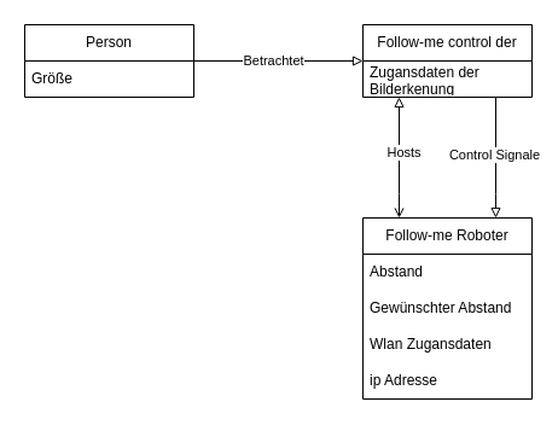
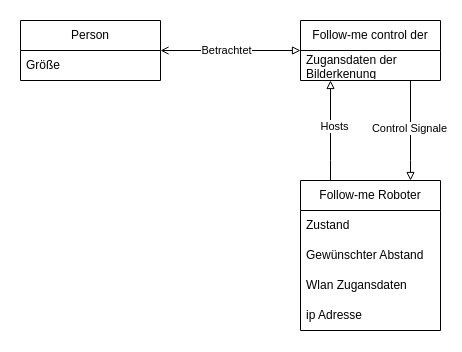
  <mxCell id="0" />
  <mxCell id="1" parent="0" />
  <mxCell id="2" value="Person" style="swimlane;fontStyle=0;childLayout=stackLayout;horizontal=1;startSize=30;horizontalStack=0;resizeParent=1;resizeParentMax=0;resizeLast=0;collapsible=1;marginBottom=0;whiteSpace=wrap;html=1;" parent="1" vertex="1"><mxGeometry x="20" y="20" width="140" height="60" as="geometry" /></mxCell>
  <mxCell id="3" value="Größe&amp;nbsp;" style="text;strokeColor=none;fillColor=none;align=left;verticalAlign=middle;spacingLeft=4;spacingRight=4;overflow=hidden;points=[[0,0.5],[1,0.5]];portConstraint=eastwest;rotatable=0;whiteSpace=wrap;html=1;" parent="2" vertex="1"><mxGeometry y="30" width="140" height="30" as="geometry" /></mxCell>
  <mxCell id="4" value="Follow-me Roboter" style="swimlane;fontStyle=0;childLayout=stackLayout;horizontal=1;startSize=30;horizontalStack=0;resizeParent=1;resizeParentMax=0;resizeLast=0;collapsible=1;marginBottom=0;whiteSpace=wrap;html=1;" parent="1" vertex="1"><mxGeometry x="300" y="180" width="140" height="150" as="geometry" /></mxCell>
- <mxCell id="5" value="Abstand" style="text;strokeColor=none;fillColor=none;align=left;verticalAlign=middle;spacingLeft=4;spacingRight=4;overflow=hidden;points=[[0,0.5],[1,0.5]];portConstraint=eastwest;rotatable=0;whiteSpace=wrap;html=1;" parent="4" vertex="1"><mxGeometry y="30" width="140" height="30" as="geometry" /></mxCell>
+ <mxCell id="5" value="Zustand" style="text;strokeColor=none;fillColor=none;align=left;verticalAlign=middle;spacingLeft=4;spacingRight=4;overflow=hidden;points=[[0,0.5],[1,0.5]];portConstraint=eastwest;rotatable=0;whiteSpace=wrap;html=1;" parent="4" vertex="1"><mxGeometry y="30" width="140" height="30" as="geometry" /></mxCell>
  <mxCell id="6" value="Gewünschter Abstand&amp;nbsp;" style="text;strokeColor=none;fillColor=none;align=left;verticalAlign=middle;spacingLeft=4;spacingRight=4;overflow=hidden;points=[[0,0.5],[1,0.5]];portConstraint=eastwest;rotatable=0;whiteSpace=wrap;html=1;" parent="4" vertex="1"><mxGeometry y="60" width="140" height="30" as="geometry" /></mxCell>
  <mxCell id="7" value="Wlan Zugansdaten" style="text;strokeColor=none;fillColor=none;align=left;verticalAlign=middle;spacingLeft=4;spacingRight=4;overflow=hidden;points=[[0,0.5],[1,0.5]];portConstraint=eastwest;rotatable=0;whiteSpace=wrap;html=1;" vertex="1" parent="4"><mxGeometry y="90" width="140" height="30" as="geometry" /></mxCell>
  <mxCell id="8" value="ip Adresse" style="text;strokeColor=none;fillColor=none;align=left;verticalAlign=middle;spacingLeft=4;spacingRight=4;overflow=hidden;points=[[0,0.5],[1,0.5]];portConstraint=eastwest;rotatable=0;whiteSpace=wrap;html=1;" vertex="1" parent="4"><mxGeometry y="120" width="140" height="30" as="geometry" /></mxCell>
- <mxCell id="9" style="edgeStyle=orthogonalEdgeStyle;rounded=0;orthogonalLoop=1;jettySize=auto;html=1;endArrow=open;endFill=0;startArrow=block;startFill=0;" edge="1" parent="1" source="13" target="4"><mxGeometry relative="1" as="geometry"><Array as="points"><mxPoint x="330" y="160" /><mxPoint x="330" y="160" /></Array></mxGeometry></mxCell>
+ <mxCell id="9" style="edgeStyle=orthogonalEdgeStyle;rounded=0;orthogonalLoop=1;jettySize=auto;html=1;endArrow=none;endFill=0;startArrow=block;startFill=0;" edge="1" parent="1" source="13" target="4"><mxGeometry relative="1" as="geometry"><Array as="points"><mxPoint x="330" y="160" /><mxPoint x="330" y="160" /></Array></mxGeometry></mxCell>
  <mxCell id="10" value="Hosts" style="edgeLabel;html=1;align=center;verticalAlign=middle;resizable=0;points=[];" vertex="1" connectable="0" parent="9"><mxGeometry x="-0.092" y="3" relative="1" as="geometry"><mxPoint as="offset" /></mxGeometry></mxCell>
  <mxCell id="11" style="edgeStyle=orthogonalEdgeStyle;rounded=0;orthogonalLoop=1;jettySize=auto;html=1;endArrow=block;endFill=0;" edge="1" parent="1" source="13"><mxGeometry relative="1" as="geometry"><mxPoint x="410" y="95" as="sourcePoint" /><mxPoint x="410" y="180" as="targetPoint" /><Array as="points"><mxPoint x="410" y="160" /><mxPoint x="410" y="160" /></Array></mxGeometry></mxCell>
  <mxCell id="12" value="Control Signale" style="edgeLabel;html=1;align=center;verticalAlign=middle;resizable=0;points=[];" vertex="1" connectable="0" parent="11"><mxGeometry x="-0.059" y="-2" relative="1" as="geometry"><mxPoint as="offset" /></mxGeometry></mxCell>
  <mxCell id="13" value="Follow-me control der" style="swimlane;fontStyle=0;childLayout=stackLayout;horizontal=1;startSize=30;horizontalStack=0;resizeParent=1;resizeParentMax=0;resizeLast=0;collapsible=1;marginBottom=0;whiteSpace=wrap;html=1;" vertex="1" parent="1"><mxGeometry x="300" y="20" width="140" height="60" as="geometry" /></mxCell>
  <mxCell id="14" value="Zugansdaten der Bilderkenung" style="text;strokeColor=none;fillColor=none;align=left;verticalAlign=middle;spacingLeft=4;spacingRight=4;overflow=hidden;points=[[0,0.5],[1,0.5]];portConstraint=eastwest;rotatable=0;whiteSpace=wrap;html=1;" vertex="1" parent="13"><mxGeometry y="30" width="140" height="30" as="geometry" /></mxCell>
- <mxCell id="15" style="rounded=0;orthogonalLoop=1;jettySize=auto;html=1;endArrow=none;endFill=0;startArrow=block;startFill=0;" edge="1" parent="1" source="13" target="2"><mxGeometry relative="1" as="geometry" /></mxCell>
+ <mxCell id="15" style="rounded=0;orthogonalLoop=1;jettySize=auto;html=1;endArrow=open;endFill=0;startArrow=block;startFill=0;" edge="1" parent="1" source="13" target="2"><mxGeometry relative="1" as="geometry" /></mxCell>
  <mxCell id="16" value="Betrachtet" style="edgeLabel;html=1;align=center;verticalAlign=middle;resizable=0;points=[];" vertex="1" connectable="0" parent="15"><mxGeometry x="0.074" y="-1" relative="1" as="geometry"><mxPoint as="offset" /></mxGeometry></mxCell>
